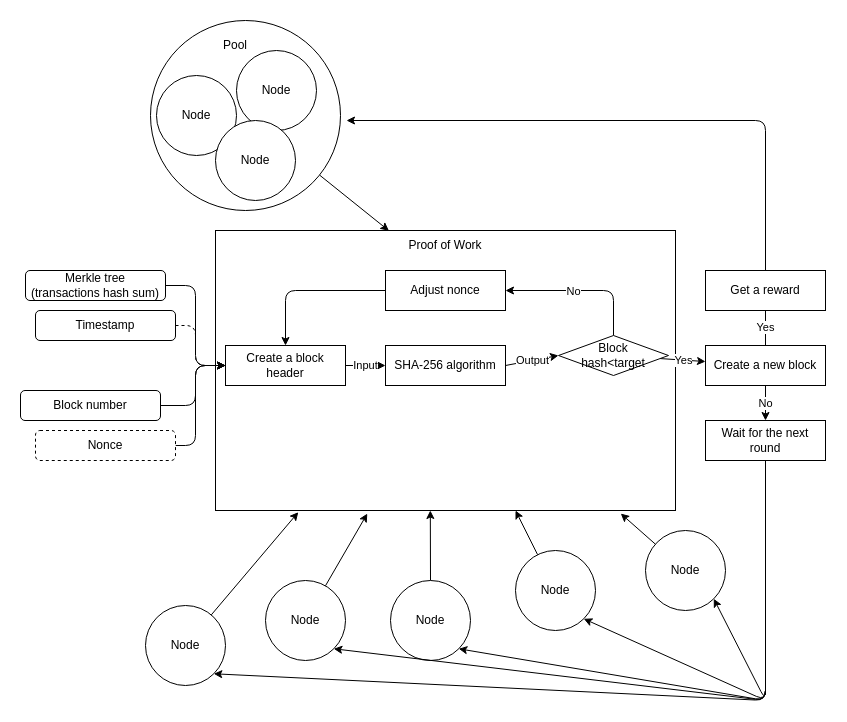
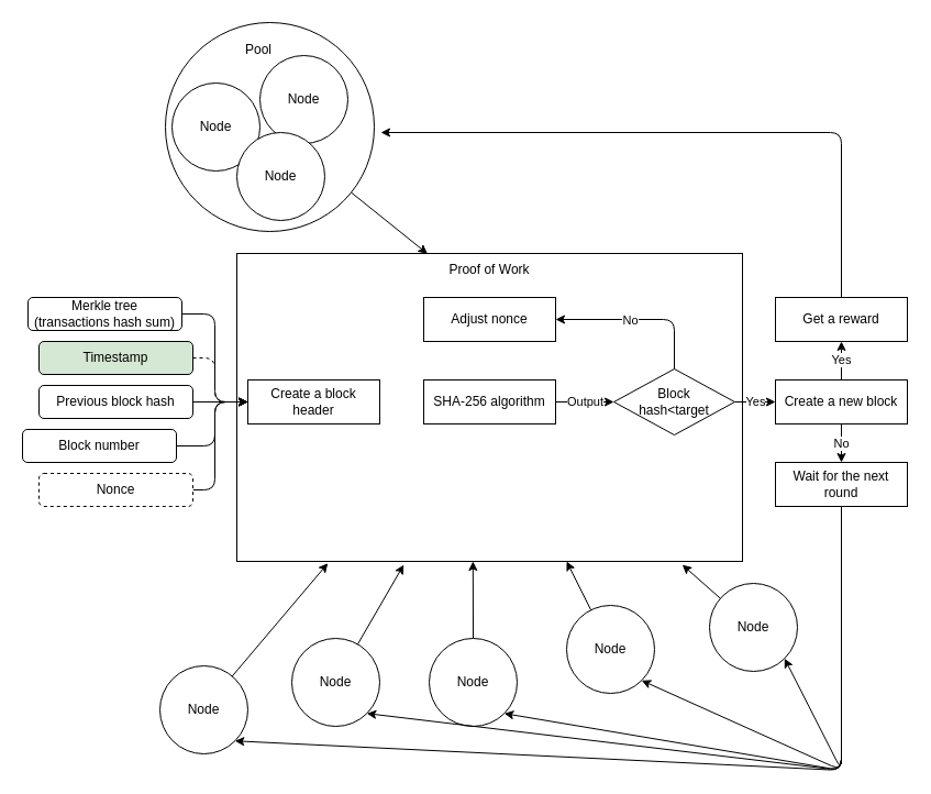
  <mxCell id="0" />
  <mxCell id="1" parent="0" />
  <mxCell id="2" value="" style="rounded=0;whiteSpace=wrap;html=1;" vertex="1" parent="1"><mxGeometry x="215" y="230" width="460" height="280" as="geometry" /></mxCell>
  <mxCell id="3" style="edgeStyle=none;html=1;exitX=1;exitY=0.5;exitDx=0;exitDy=0;" edge="1" parent="1" source="4"><mxGeometry relative="1" as="geometry"><mxPoint x="225" y="365" as="targetPoint" /><mxPoint x="175" y="280" as="sourcePoint" /><Array as="points"><mxPoint x="195" y="285" /><mxPoint x="195" y="365" /></Array></mxGeometry></mxCell>
  <mxCell id="4" value="Merkle tree &lt;br&gt;(transactions hash sum)" style="rounded=1;whiteSpace=wrap;html=1;" vertex="1" parent="1"><mxGeometry x="25" y="270" width="140" height="30" as="geometry" /></mxCell>
  <mxCell id="5" style="edgeStyle=none;html=1;entryX=0;entryY=0.5;entryDx=0;entryDy=0;dashed=1;" edge="1" parent="1" source="6" target="14"><mxGeometry relative="1" as="geometry"><Array as="points"><mxPoint x="195" y="325" /><mxPoint x="195" y="365" /></Array></mxGeometry></mxCell>
- <mxCell id="6" value="Timestamp" style="rounded=1;whiteSpace=wrap;html=1;" vertex="1" parent="1"><mxGeometry x="35" y="310" width="140" height="30" as="geometry" /></mxCell>
+ <mxCell id="6" value="Timestamp" style="rounded=1;whiteSpace=wrap;html=1;fillColor=#d5e8d4;" vertex="1" parent="1"><mxGeometry x="35" y="310" width="140" height="30" as="geometry" /></mxCell>
+ <mxCell id="7" style="edgeStyle=none;html=1;entryX=0;entryY=0.5;entryDx=0;entryDy=0;" edge="1" parent="1" source="8" target="14"><mxGeometry relative="1" as="geometry" /></mxCell>
+ <mxCell id="8" value="Previous block hash" style="rounded=1;whiteSpace=wrap;html=1;" vertex="1" parent="1"><mxGeometry x="35" y="350" width="140" height="30" as="geometry" /></mxCell>
  <mxCell id="9" style="edgeStyle=none;html=1;exitX=1;exitY=0.5;exitDx=0;exitDy=0;" edge="1" parent="1" source="10"><mxGeometry relative="1" as="geometry"><mxPoint x="225" y="365" as="targetPoint" /><mxPoint x="162.143" y="385" as="sourcePoint" /><Array as="points"><mxPoint x="195" y="405" /><mxPoint x="195" y="365" /></Array></mxGeometry></mxCell>
  <mxCell id="10" value="Block number" style="rounded=1;whiteSpace=wrap;html=1;" vertex="1" parent="1"><mxGeometry x="20" y="390" width="140" height="30" as="geometry" /></mxCell>
  <mxCell id="11" style="edgeStyle=none;html=1;entryX=0;entryY=0.5;entryDx=0;entryDy=0;exitX=1;exitY=0.5;exitDx=0;exitDy=0;" edge="1" parent="1" source="12" target="14"><mxGeometry relative="1" as="geometry"><Array as="points"><mxPoint x="195" y="445" /><mxPoint x="195" y="365" /></Array></mxGeometry></mxCell>
  <mxCell id="12" value="Nonce" style="rounded=1;whiteSpace=wrap;html=1;dashed=1;" vertex="1" parent="1"><mxGeometry x="35" y="430" width="140" height="30" as="geometry" /></mxCell>
- <mxCell id="13" value="Input" style="edgeStyle=none;html=1;entryX=0;entryY=0.5;entryDx=0;entryDy=0;" edge="1" parent="1" source="14" target="16"><mxGeometry relative="1" as="geometry" /></mxCell>
  <mxCell id="14" value="Create a block header" style="rounded=0;whiteSpace=wrap;html=1;" vertex="1" parent="1"><mxGeometry x="225" y="345" width="120" height="40" as="geometry" /></mxCell>
  <mxCell id="15" value="Output" style="edgeStyle=none;html=1;exitX=1;exitY=0.5;exitDx=0;exitDy=0;entryX=0;entryY=0.5;entryDx=0;entryDy=0;" edge="1" parent="1" source="16" target="25"><mxGeometry relative="1" as="geometry" /></mxCell>
  <mxCell id="16" value="SHA-256 algorithm" style="rounded=0;whiteSpace=wrap;html=1;" vertex="1" parent="1"><mxGeometry x="385" y="345" width="120" height="40" as="geometry" /></mxCell>
- <mxCell id="17" style="edgeStyle=none;html=1;entryX=0.5;entryY=0;entryDx=0;entryDy=0;" edge="1" parent="1" source="18" target="14"><mxGeometry relative="1" as="geometry"><Array as="points"><mxPoint x="285" y="290" /></Array></mxGeometry></mxCell>
  <mxCell id="18" value="Adjust nonce" style="rounded=0;whiteSpace=wrap;html=1;" vertex="1" parent="1"><mxGeometry x="385" y="270" width="120" height="40" as="geometry" /></mxCell>
- <mxCell id="19" value="Yes" style="edgeStyle=none;html=1;endArrow=none;" edge="1" parent="1" source="21" target="44"><mxGeometry relative="1" as="geometry" /></mxCell>
+ <mxCell id="19" value="Yes" style="edgeStyle=none;html=1;" edge="1" parent="1" source="21" target="44"><mxGeometry relative="1" as="geometry" /></mxCell>
  <mxCell id="20" value="No" style="edgeStyle=none;html=1;exitX=0.5;exitY=1;exitDx=0;exitDy=0;entryX=0.5;entryY=0;entryDx=0;entryDy=0;" edge="1" parent="1" source="21" target="50"><mxGeometry relative="1" as="geometry" /></mxCell>
  <mxCell id="21" value="Create a new block" style="rounded=0;whiteSpace=wrap;html=1;" vertex="1" parent="1"><mxGeometry x="705" y="345" width="120" height="40" as="geometry" /></mxCell>
  <mxCell id="22" value="Yes" style="edgeStyle=none;html=1;" edge="1" parent="1" source="25" target="21"><mxGeometry relative="1" as="geometry" /></mxCell>
  <mxCell id="23" style="edgeStyle=none;html=1;entryX=1;entryY=0.5;entryDx=0;entryDy=0;" edge="1" parent="1" source="25" target="18"><mxGeometry relative="1" as="geometry"><Array as="points"><mxPoint x="613" y="290" /></Array></mxGeometry></mxCell>
  <mxCell id="24" value="No" style="edgeLabel;html=1;align=center;verticalAlign=middle;resizable=0;points=[];" vertex="1" connectable="0" parent="23"><mxGeometry x="0.121" relative="1" as="geometry"><mxPoint as="offset" /></mxGeometry></mxCell>
- <mxCell id="25" value="Block &lt;br&gt;hash&amp;lt;target" style="rhombus;whiteSpace=wrap;html=1;" vertex="1" parent="1"><mxGeometry x="558" y="335" width="110" height="40" as="geometry" /></mxCell>
+ <mxCell id="25" value="Block &lt;br&gt;hash&amp;lt;target" style="rhombus;whiteSpace=wrap;html=1;" vertex="1" parent="1"><mxGeometry x="558" y="335" width="110" height="60" as="geometry" /></mxCell>
  <mxCell id="26" value="Proof of Work" style="text;html=1;strokeColor=none;fillColor=none;align=center;verticalAlign=middle;whiteSpace=wrap;rounded=0;" vertex="1" parent="1"><mxGeometry x="395" y="230" width="100" height="30" as="geometry" /></mxCell>
  <mxCell id="27" style="edgeStyle=none;html=1;entryX=0.377;entryY=0.001;entryDx=0;entryDy=0;entryPerimeter=0;" edge="1" parent="1" source="28" target="2"><mxGeometry relative="1" as="geometry" /></mxCell>
  <mxCell id="28" value="" style="ellipse;whiteSpace=wrap;html=1;aspect=fixed;" vertex="1" parent="1"><mxGeometry x="150" width="190" height="190" as="geometry" y="20" /></mxCell>
  <mxCell id="29" style="edgeStyle=none;html=1;entryX=0.18;entryY=1.006;entryDx=0;entryDy=0;entryPerimeter=0;" edge="1" parent="1" source="30" target="2"><mxGeometry relative="1" as="geometry" /></mxCell>
  <mxCell id="30" value="Node" style="ellipse;whiteSpace=wrap;html=1;aspect=fixed;" vertex="1" parent="1"><mxGeometry x="145" y="605" width="80" height="80" as="geometry" /></mxCell>
  <mxCell id="31" style="edgeStyle=none;html=1;entryX=0.467;entryY=1;entryDx=0;entryDy=0;entryPerimeter=0;" edge="1" parent="1" source="32" target="2"><mxGeometry relative="1" as="geometry" /></mxCell>
  <mxCell id="32" value="Node" style="ellipse;whiteSpace=wrap;html=1;aspect=fixed;" vertex="1" parent="1"><mxGeometry x="390" y="580" width="80" height="80" as="geometry" /></mxCell>
  <mxCell id="33" style="edgeStyle=none;html=1;" edge="1" parent="1" source="34" target="2"><mxGeometry relative="1" as="geometry" /></mxCell>
  <mxCell id="34" value="Node" style="ellipse;whiteSpace=wrap;html=1;aspect=fixed;" vertex="1" parent="1"><mxGeometry x="515" y="550" width="80" height="80" as="geometry" /></mxCell>
  <mxCell id="35" style="edgeStyle=none;html=1;entryX=0.881;entryY=1.011;entryDx=0;entryDy=0;entryPerimeter=0;" edge="1" parent="1" source="36" target="2"><mxGeometry relative="1" as="geometry" /></mxCell>
  <mxCell id="36" value="Node" style="ellipse;whiteSpace=wrap;html=1;aspect=fixed;" vertex="1" parent="1"><mxGeometry x="645" y="530" width="80" height="80" as="geometry" /></mxCell>
  <mxCell id="37" style="edgeStyle=none;html=1;entryX=0.33;entryY=1.011;entryDx=0;entryDy=0;entryPerimeter=0;" edge="1" parent="1" source="38" target="2"><mxGeometry relative="1" as="geometry" /></mxCell>
  <mxCell id="38" value="Node" style="ellipse;whiteSpace=wrap;html=1;aspect=fixed;" vertex="1" parent="1"><mxGeometry x="265" y="580" width="80" height="80" as="geometry" /></mxCell>
  <mxCell id="39" value="Node" style="ellipse;whiteSpace=wrap;html=1;aspect=fixed;" vertex="1" parent="1"><mxGeometry x="156" y="75" width="80" height="80" as="geometry" /></mxCell>
  <mxCell id="40" value="Node" style="ellipse;whiteSpace=wrap;html=1;aspect=fixed;" vertex="1" parent="1"><mxGeometry x="236" y="50" width="80" height="80" as="geometry" /></mxCell>
  <mxCell id="41" value="Node" style="ellipse;whiteSpace=wrap;html=1;aspect=fixed;" vertex="1" parent="1"><mxGeometry x="215" y="120" width="80" height="80" as="geometry" /></mxCell>
  <mxCell id="42" value="Pool" style="text;html=1;strokeColor=none;fillColor=none;align=center;verticalAlign=middle;whiteSpace=wrap;rounded=0;" vertex="1" parent="1"><mxGeometry x="205" y="30" width="60" height="30" as="geometry" /></mxCell>
  <mxCell id="43" style="edgeStyle=none;html=1;" edge="1" parent="1" source="44"><mxGeometry relative="1" as="geometry"><mxPoint x="346" y="120" as="targetPoint" /><Array as="points"><mxPoint x="765" y="120" /></Array></mxGeometry></mxCell>
  <mxCell id="44" value="Get a reward" style="rounded=0;whiteSpace=wrap;html=1;" vertex="1" parent="1"><mxGeometry x="705" y="270" width="120" height="40" as="geometry" /></mxCell>
  <mxCell id="45" style="edgeStyle=none;html=1;exitX=0.5;exitY=1;exitDx=0;exitDy=0;entryX=1;entryY=1;entryDx=0;entryDy=0;" edge="1" parent="1" source="50" target="36"><mxGeometry relative="1" as="geometry"><mxPoint x="716" y="610" as="targetPoint" /><Array as="points"><mxPoint x="765" y="700" /></Array></mxGeometry></mxCell>
  <mxCell id="46" style="edgeStyle=none;html=1;entryX=1;entryY=1;entryDx=0;entryDy=0;" edge="1" parent="1" source="50" target="34"><mxGeometry relative="1" as="geometry"><Array as="points"><mxPoint x="765" y="700" /></Array></mxGeometry></mxCell>
  <mxCell id="47" style="edgeStyle=none;html=1;entryX=1;entryY=1;entryDx=0;entryDy=0;" edge="1" parent="1" source="50" target="32"><mxGeometry relative="1" as="geometry"><Array as="points"><mxPoint x="765" y="700" /></Array></mxGeometry></mxCell>
  <mxCell id="48" style="edgeStyle=none;html=1;entryX=1;entryY=1;entryDx=0;entryDy=0;" edge="1" parent="1" source="50" target="38"><mxGeometry relative="1" as="geometry"><Array as="points"><mxPoint x="765" y="700" /></Array></mxGeometry></mxCell>
  <mxCell id="49" style="edgeStyle=none;html=1;entryX=1;entryY=1;entryDx=0;entryDy=0;" edge="1" parent="1" source="50" target="30"><mxGeometry relative="1" as="geometry"><Array as="points"><mxPoint x="765" y="700" /></Array></mxGeometry></mxCell>
  <mxCell id="50" value="Wait for the next round" style="rounded=0;whiteSpace=wrap;html=1;" vertex="1" parent="1"><mxGeometry x="705" y="420" width="120" height="40" as="geometry" /></mxCell>
